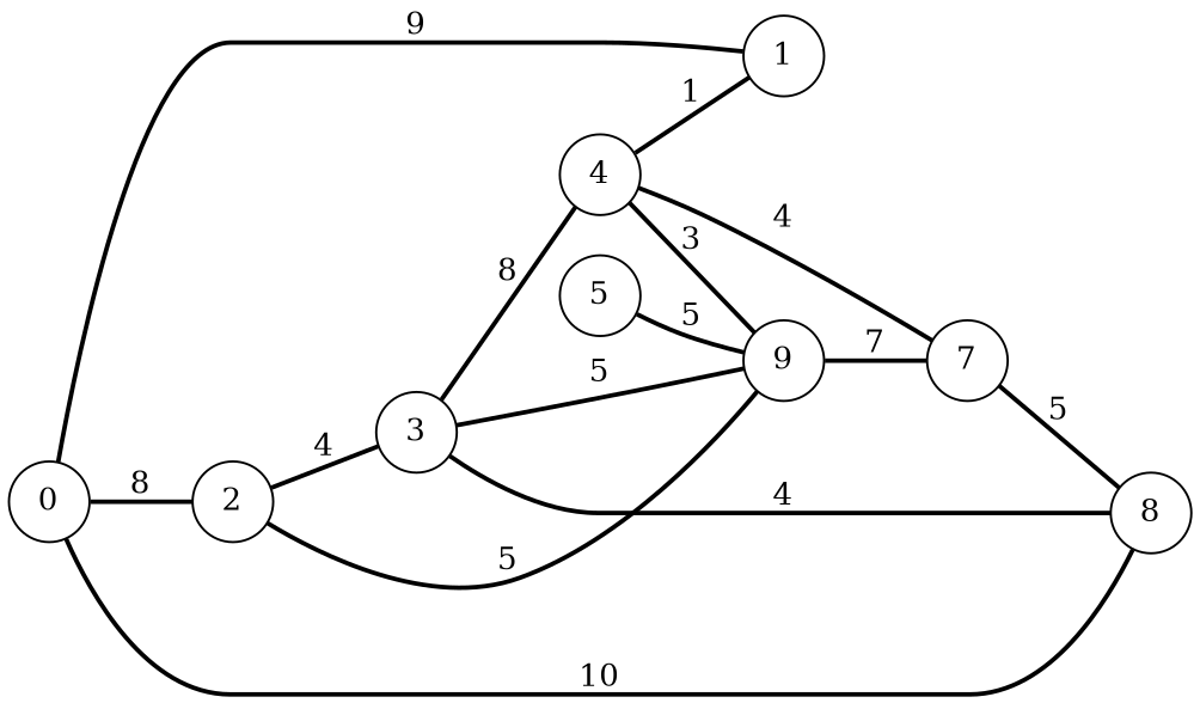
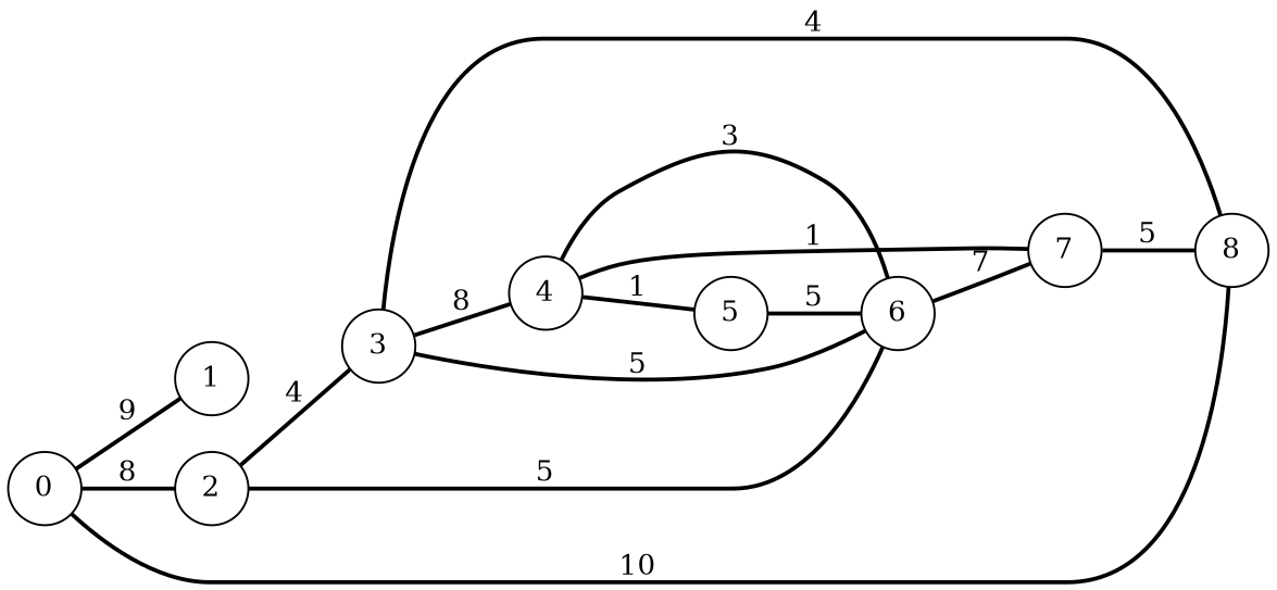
  graph {
    rankdir=LR
    node [shape=circle]
    edge [style=bold]
    0
    1
    2
    8
    3
    4
-   6 [label=9]
+   6
    7
    5
    0 -- 1 [label=9]
    0 -- 2 [label=8]
    0 -- 8 [label=10]
    2 -- 3 [label=4]
    3 -- 8 [label=4]
    3 -- 4 [label=8]
    3 -- 6 [label=5]
    4 -- 6 [label=3]
-   4 -- 7 [label=4]
-   4 -- 1 [label=1]
+   4 -- 7 [label=1]
+   4 -- 5 [label=1]
    6 -- 2 [label=5]
    6 -- 7 [label=7]
    7 -- 8 [label=5]
    5 -- 6 [label=5]
  }
